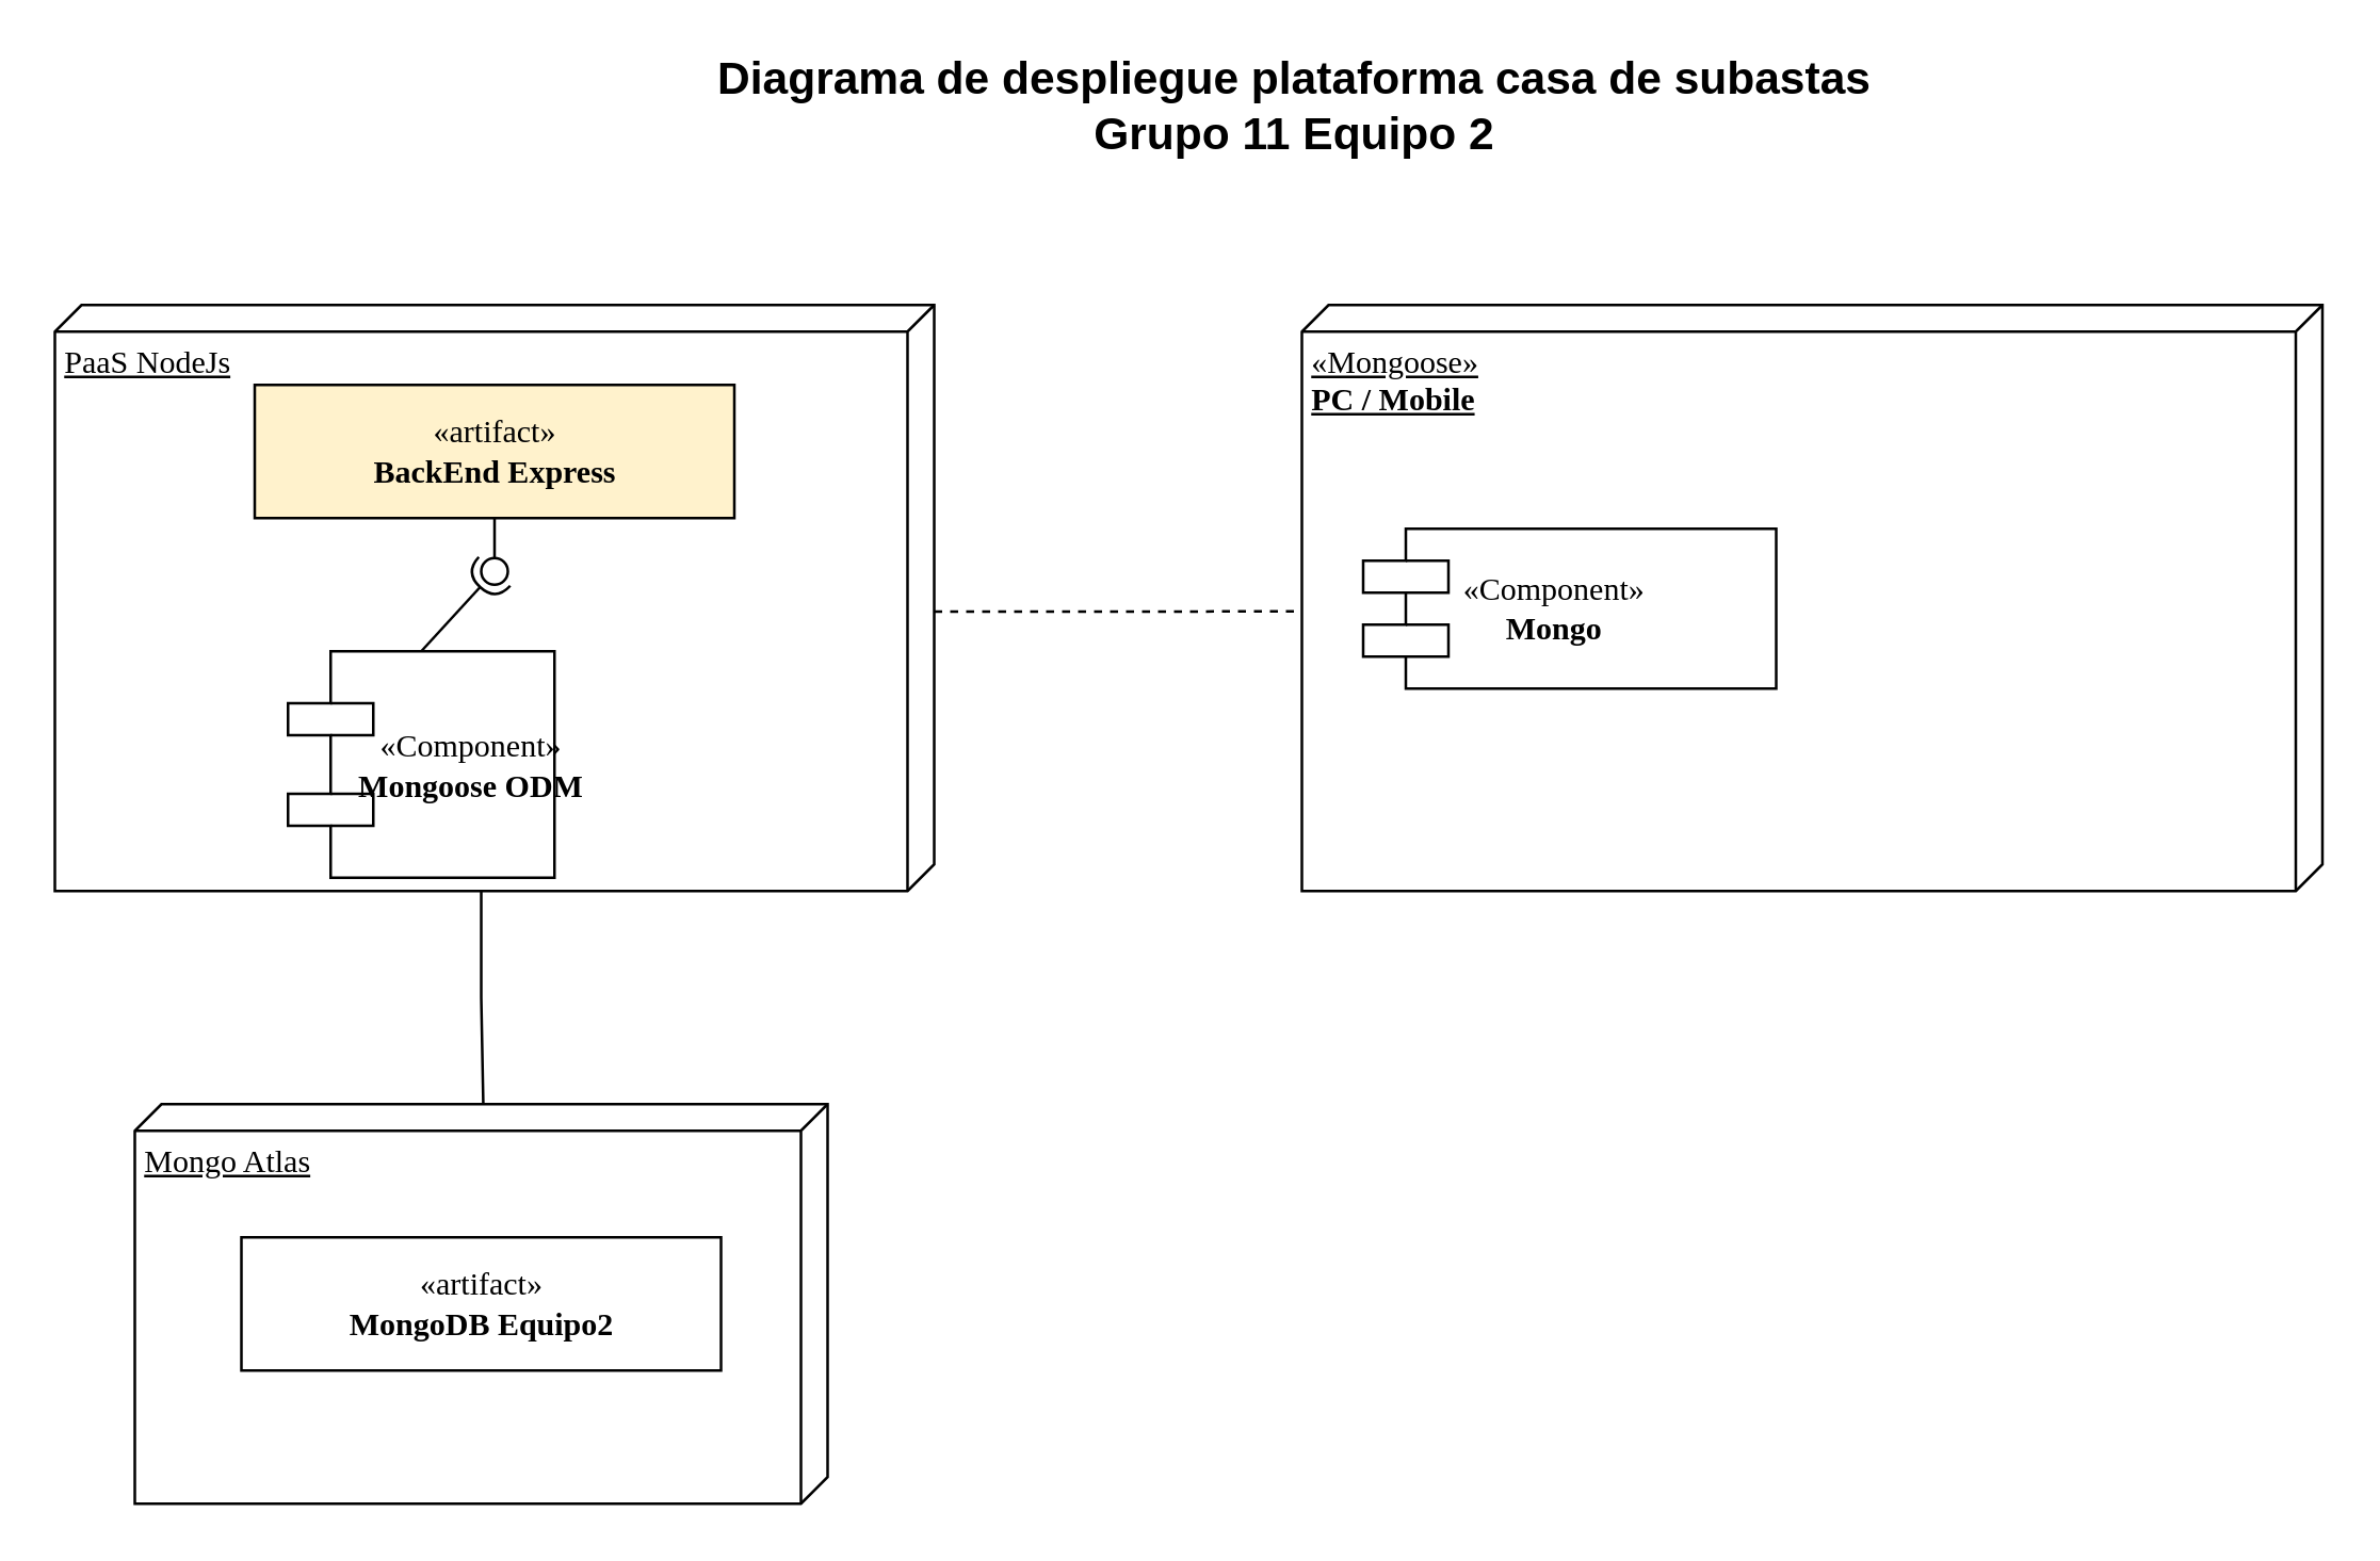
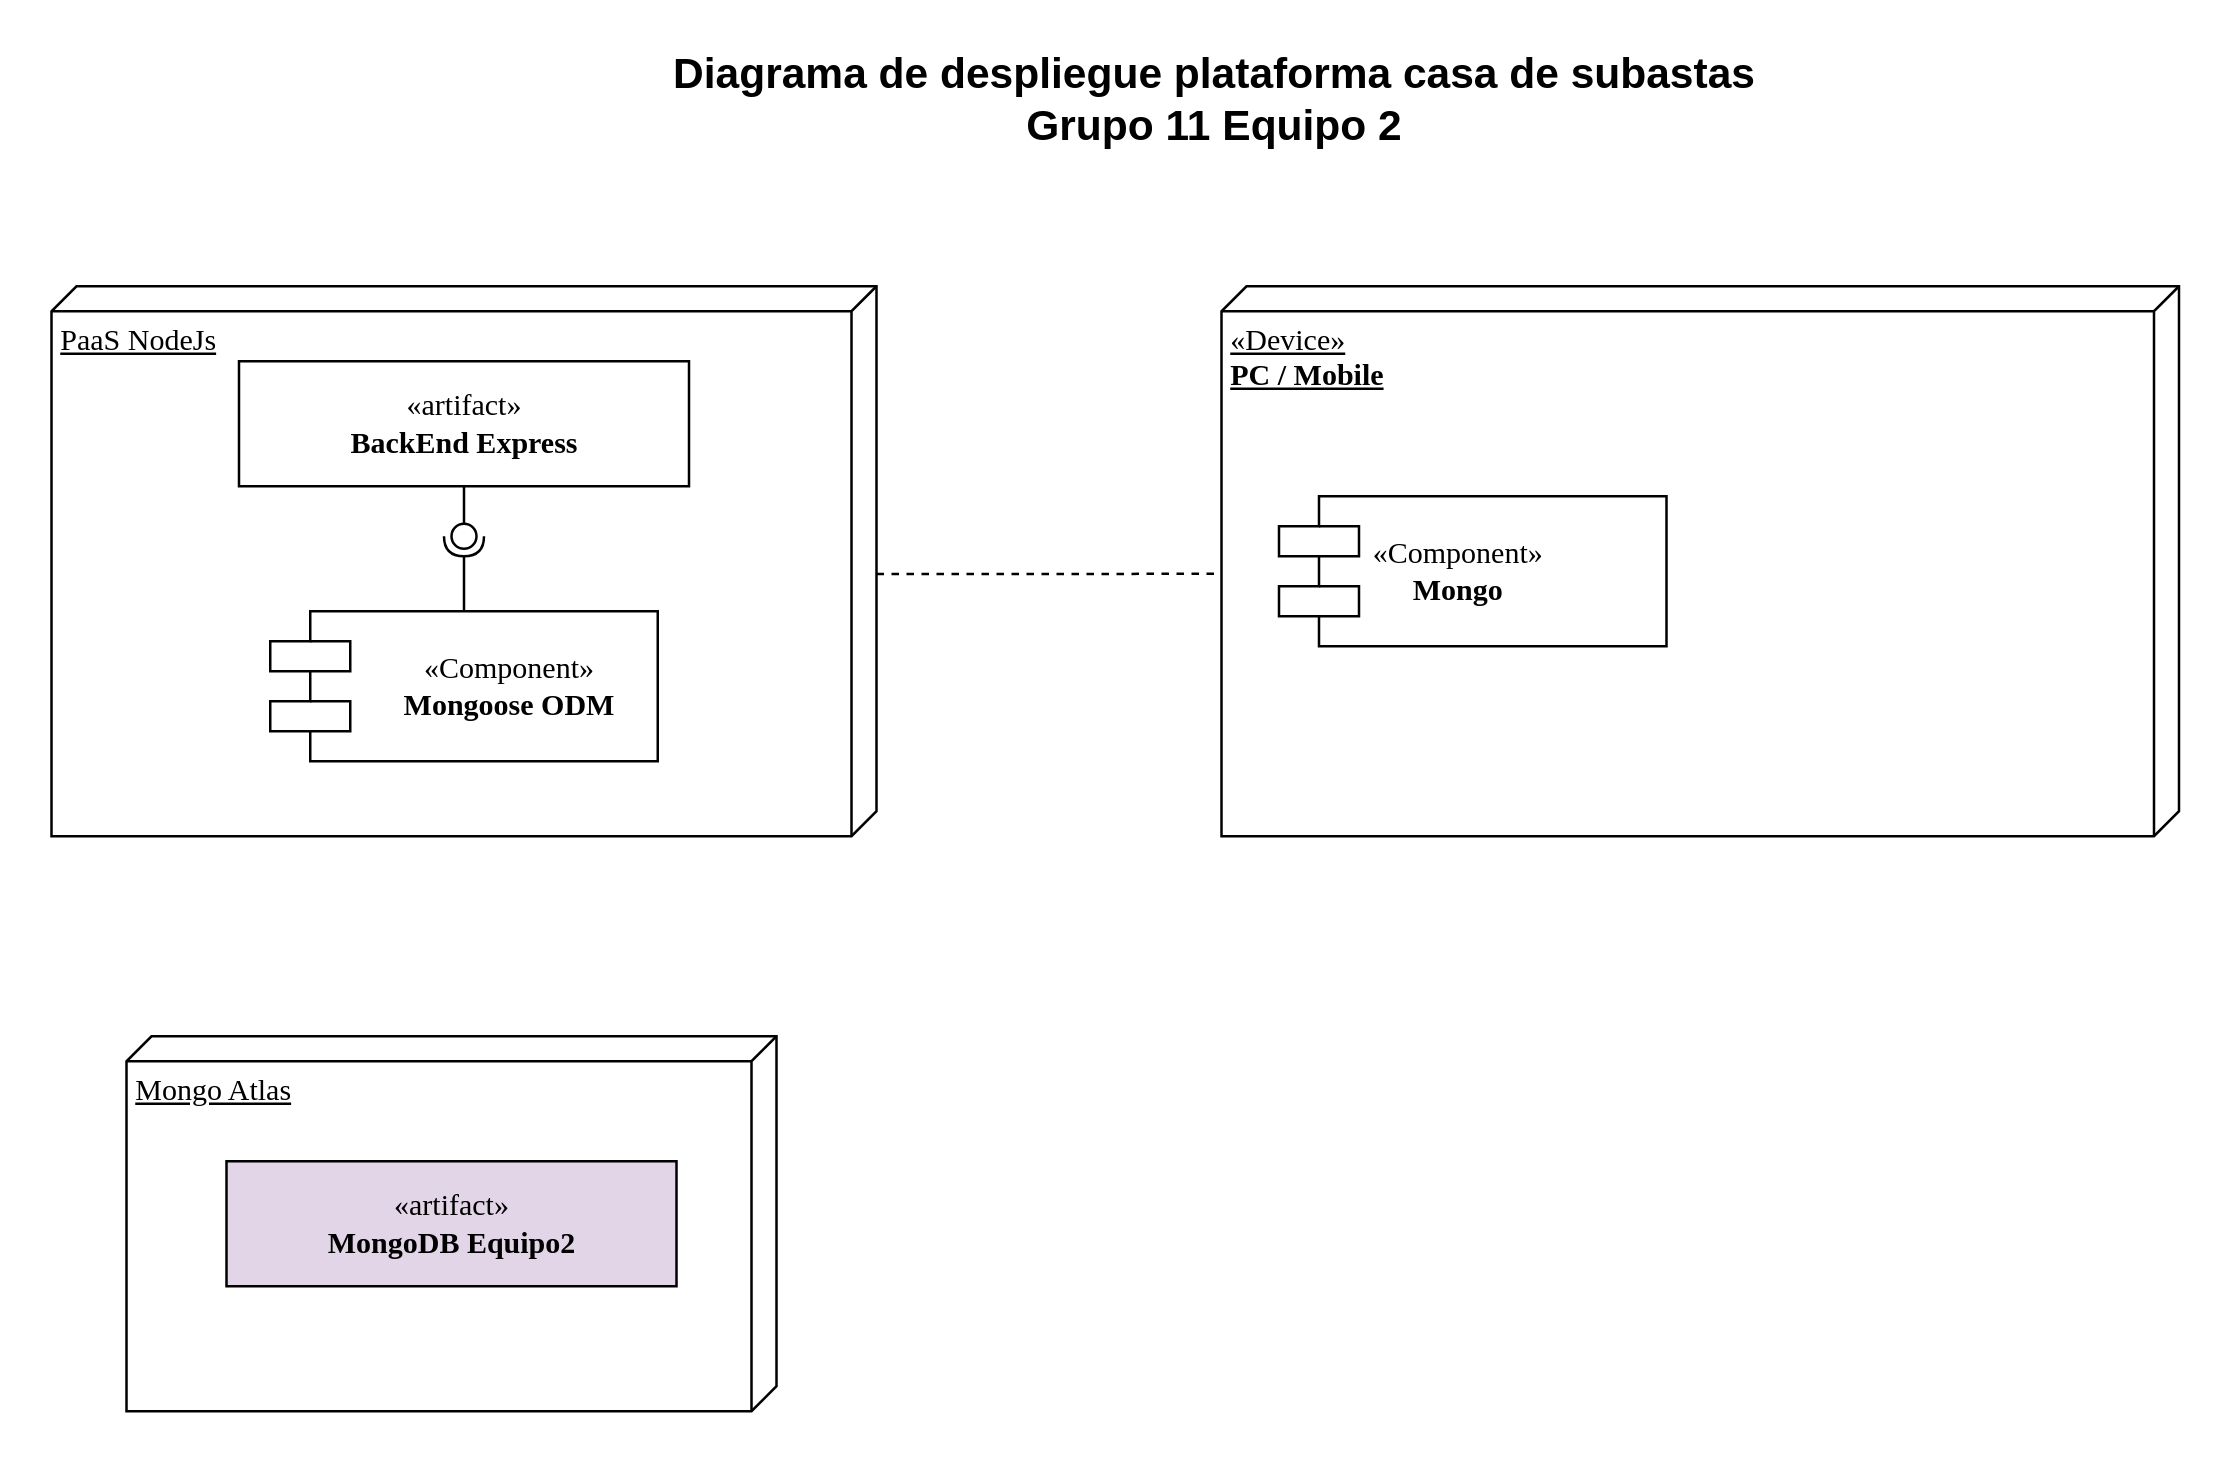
  <mxCell id="0" />
  <mxCell id="1" parent="0" />
  <mxCell id="2" value="PaaS NodeJs" style="verticalAlign=top;align=left;spacingTop=8;spacingLeft=2;spacingRight=12;shape=cube;size=10;direction=south;fontStyle=4;html=1;rounded=0;shadow=0;comic=0;labelBackgroundColor=none;strokeWidth=1;fontFamily=Verdana;fontSize=12" parent="1" vertex="1"><mxGeometry x="20" y="114" width="330" height="220" as="geometry" /></mxCell>
- <mxCell id="3" value="&lt;span style=&quot;text-align: center&quot;&gt;«Mongoose»&lt;br&gt;&lt;/span&gt;&lt;b style=&quot;text-align: center&quot;&gt;PC / Mobile&lt;/b&gt;&lt;span style=&quot;text-align: center&quot;&gt;&lt;br&gt;&lt;/span&gt;" style="verticalAlign=top;align=left;spacingTop=8;spacingLeft=2;spacingRight=12;shape=cube;size=10;direction=south;fontStyle=4;html=1;rounded=0;shadow=0;comic=0;labelBackgroundColor=none;strokeWidth=1;fontFamily=Verdana;fontSize=12" parent="1" vertex="1"><mxGeometry x="488" y="114" width="383" height="220" as="geometry" /></mxCell>
+ <mxCell id="3" value="&lt;span style=&quot;text-align: center&quot;&gt;«Device»&lt;br&gt;&lt;/span&gt;&lt;b style=&quot;text-align: center&quot;&gt;PC / Mobile&lt;/b&gt;&lt;span style=&quot;text-align: center&quot;&gt;&lt;br&gt;&lt;/span&gt;" style="verticalAlign=top;align=left;spacingTop=8;spacingLeft=2;spacingRight=12;shape=cube;size=10;direction=south;fontStyle=4;html=1;rounded=0;shadow=0;comic=0;labelBackgroundColor=none;strokeWidth=1;fontFamily=Verdana;fontSize=12" parent="1" vertex="1"><mxGeometry x="488" y="114" width="383" height="220" as="geometry" /></mxCell>
  <mxCell id="4" value="Mongo Atlas" style="verticalAlign=top;align=left;spacingTop=8;spacingLeft=2;spacingRight=12;shape=cube;size=10;direction=south;fontStyle=4;html=1;rounded=0;shadow=0;comic=0;labelBackgroundColor=none;strokeWidth=1;fontFamily=Verdana;fontSize=12" parent="1" vertex="1"><mxGeometry x="50" y="414" width="260" height="150" as="geometry" /></mxCell>
- <mxCell id="5" value="«artifact»&lt;br&gt;&lt;b&gt;BackEnd Express&lt;/b&gt;" style="html=1;rounded=0;shadow=0;comic=0;labelBackgroundColor=none;strokeWidth=1;fontFamily=Verdana;fontSize=12;align=center;fillColor=#fff2cc;" parent="1" vertex="1"><mxGeometry x="95" y="144" width="180" height="50" as="geometry" /></mxCell>
- <mxCell id="6" value="&lt;div&gt;&lt;span&gt;«Component»&lt;/span&gt;&lt;/div&gt;&lt;span&gt;&lt;div&gt;&lt;b&gt;Mongoose ODM&lt;/b&gt;&lt;/div&gt;&lt;/span&gt;" style="shape=component;align=center;spacingLeft=36;rounded=0;shadow=0;comic=0;labelBackgroundColor=none;strokeWidth=1;fontFamily=Verdana;fontSize=12;html=1;" parent="1" vertex="1"><mxGeometry x="107.5" y="244" width="100" height="85" as="geometry" /></mxCell>
- <mxCell id="7" value="«artifact»&lt;br&gt;&lt;b&gt;MongoDB Equipo2&lt;/b&gt;" style="html=1;rounded=0;shadow=0;comic=0;labelBackgroundColor=none;strokeWidth=1;fontFamily=Verdana;fontSize=12;align=center;" vertex="1" parent="1"><mxGeometry x="90" y="464" width="180" height="50" as="geometry" /></mxCell>
+ <mxCell id="5" value="«artifact»&lt;br&gt;&lt;b&gt;BackEnd Express&lt;/b&gt;" style="html=1;rounded=0;shadow=0;comic=0;labelBackgroundColor=none;strokeWidth=1;fontFamily=Verdana;fontSize=12;align=center;" parent="1" vertex="1"><mxGeometry x="95" y="144" width="180" height="50" as="geometry" /></mxCell>
+ <mxCell id="6" value="&lt;div&gt;&lt;span&gt;«Component»&lt;/span&gt;&lt;/div&gt;&lt;span&gt;&lt;div&gt;&lt;b&gt;Mongoose ODM&lt;/b&gt;&lt;/div&gt;&lt;/span&gt;" style="shape=component;align=center;spacingLeft=36;rounded=0;shadow=0;comic=0;labelBackgroundColor=none;strokeWidth=1;fontFamily=Verdana;fontSize=12;html=1;" parent="1" vertex="1"><mxGeometry x="107.5" y="244" width="155" height="60" as="geometry" /></mxCell>
+ <mxCell id="7" value="«artifact»&lt;br&gt;&lt;b&gt;MongoDB Equipo2&lt;/b&gt;" style="html=1;rounded=0;shadow=0;comic=0;labelBackgroundColor=none;strokeWidth=1;fontFamily=Verdana;fontSize=12;align=center;fillColor=#e1d5e7;" vertex="1" parent="1"><mxGeometry x="90" y="464" width="180" height="50" as="geometry" /></mxCell>
  <mxCell id="8" value="" style="rounded=0;orthogonalLoop=1;jettySize=auto;html=1;endArrow=none;endFill=0;sketch=0;sourcePerimeterSpacing=0;targetPerimeterSpacing=0;exitX=0.5;exitY=1;exitDx=0;exitDy=0;" edge="1" parent="1" source="5"><mxGeometry relative="1" as="geometry"><mxPoint x="187" y="196" as="sourcePoint" /><mxPoint x="185" y="214" as="targetPoint" /></mxGeometry></mxCell>
  <mxCell id="9" value="" style="rounded=0;orthogonalLoop=1;jettySize=auto;html=1;endArrow=halfCircle;endFill=0;entryX=0.5;entryY=0.5;endSize=6;strokeWidth=1;sketch=0;exitX=0.5;exitY=0;exitDx=0;exitDy=0;" edge="1" target="10" parent="1" source="6"><mxGeometry relative="1" as="geometry"><mxPoint x="350" y="259" as="sourcePoint" /></mxGeometry></mxCell>
  <mxCell id="10" value="" style="ellipse;whiteSpace=wrap;html=1;align=center;aspect=fixed;resizable=0;points=[];outlineConnect=0;sketch=0;" vertex="1" parent="1"><mxGeometry x="180" y="209" width="10" height="10" as="geometry" /></mxCell>
  <mxCell id="11" value="&lt;div style=&quot;text-align: center&quot;&gt;&lt;span&gt;«Component»&lt;/span&gt;&lt;/div&gt;&lt;span&gt;&lt;div style=&quot;text-align: center&quot;&gt;&lt;b&gt;Mongo&lt;/b&gt;&lt;/div&gt;&lt;/span&gt;" style="shape=component;align=left;spacingLeft=36;rounded=0;shadow=0;comic=0;labelBackgroundColor=none;strokeWidth=1;fontFamily=Verdana;fontSize=12;html=1;" vertex="1" parent="1"><mxGeometry x="511" y="198" width="155" height="60" as="geometry" /></mxCell>
  <mxCell id="12" value="" style="endArrow=none;html=1;edgeStyle=orthogonalEdgeStyle;rounded=0;entryX=0;entryY=0;entryDx=115;entryDy=383;entryPerimeter=0;exitX=0.523;exitY=0;exitDx=0;exitDy=0;exitPerimeter=0;dashed=1;" edge="1" parent="1" source="2" target="3"><mxGeometry relative="1" as="geometry"><mxPoint x="350" y="234" as="sourcePoint" /><mxPoint x="510" y="234" as="targetPoint" /></mxGeometry></mxCell>
- <mxCell id="13" value="" style="endArrow=none;html=1;edgeStyle=orthogonalEdgeStyle;rounded=0;exitX=0;exitY=0;exitDx=220;exitDy=170;exitPerimeter=0;entryX=0.001;entryY=0.497;entryDx=0;entryDy=0;entryPerimeter=0;" edge="1" parent="1" source="2" target="4"><mxGeometry relative="1" as="geometry"><mxPoint x="357" y="384" as="sourcePoint" /><mxPoint x="182" y="414" as="targetPoint" /></mxGeometry></mxCell>
  <mxCell id="14" value="&lt;b&gt;&lt;font style=&quot;font-size: 17px&quot;&gt;Diagrama de despliegue plataforma casa de subastas&lt;br&gt;Grupo 11 Equipo 2&lt;br&gt;&lt;/font&gt;&lt;/b&gt;" style="text;html=1;resizable=0;autosize=1;align=center;verticalAlign=middle;points=[];fillColor=none;strokeColor=none;rounded=0;" vertex="1" parent="1"><mxGeometry x="260" y="20" width="450" height="40" as="geometry" /></mxCell>
